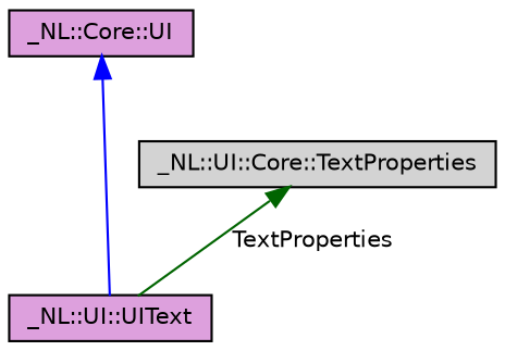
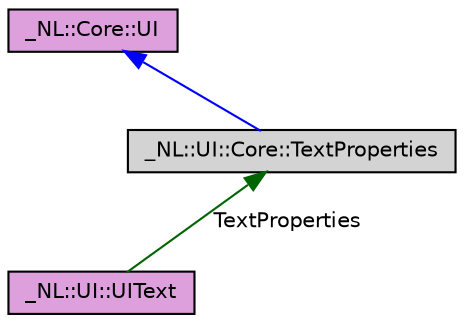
  digraph {
    node [color=black fillcolor=plum fontname=Helvetica fontsize=10 shape=record style=filled]
    edge [dir=back fontname=Helvetica fontsize=10 labelfontname=Helvetica labelfontsize=10 style=solid]
    n1 [fontcolor=black height=0.2 label="_NL::UI::UIText" width=0.4]
    n2 [height=0.2 label="_NL::Core::UI" width=0.4]
    n3 [fillcolor=lightgrey height=0.2 label="_NL::UI::Core::TextProperties" width=0.4]
-   n2 -> n1 [color=blue]
+   n2 -> n3 [color=blue]
    n3 -> n1 [color=darkgreen label=" TextProperties"]
  }
